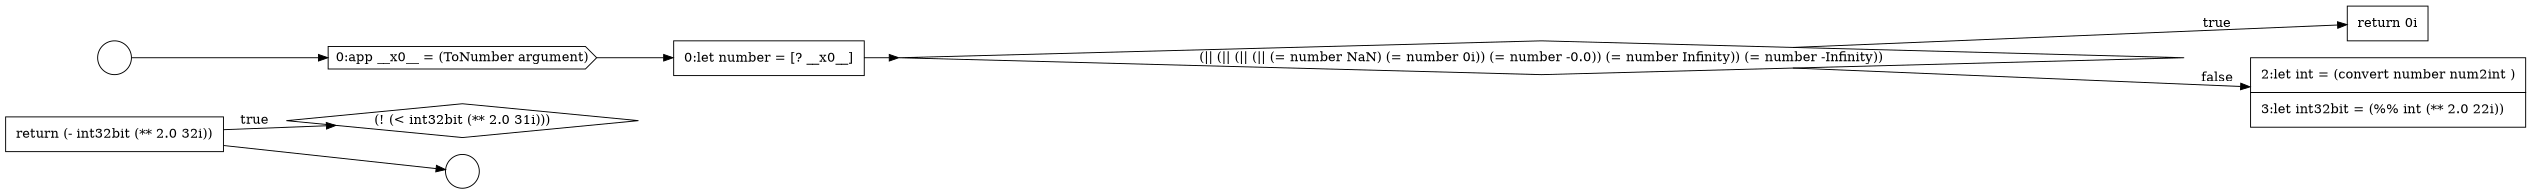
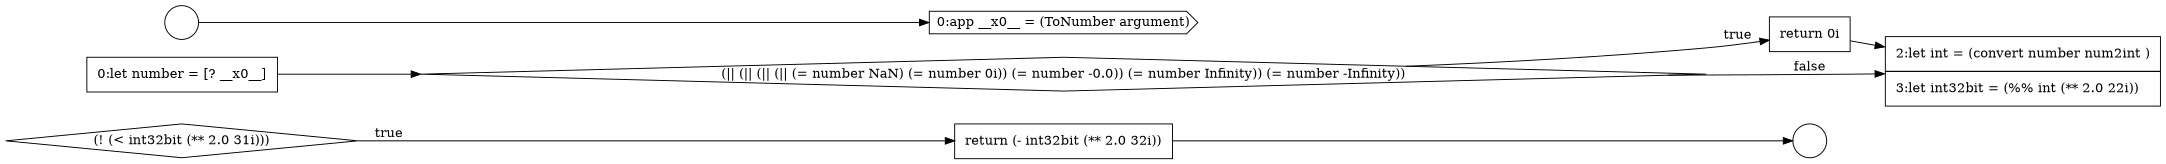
  digraph {
    rankdir=LR
    node [color=black fillcolor=white shape=none style=filled]
    edge [color=black]
    n1 [label=<<font color="black">(! (&lt; int32bit (** 2.0 31i)))</font>> shape=diamond]
    n2 [label=<<font color="black">     <table border="0" cellborder="1" cellspacing="0" cellpadding="10">       <tr><td align="left">return (- int32bit (** 2.0 32i))</td></tr>     </table>   </font>> margin=0]
    n3 [label=" " shape=circle]
    n4 [label=<<font color="black">     <table border="0" cellborder="1" cellspacing="0" cellpadding="10">       <tr><td align="left">0:let number = [? __x0__]</td></tr>     </table>   </font>> margin=0]
    n5 [label=<<font color="black">(|| (|| (|| (|| (= number NaN) (= number 0i)) (= number -0.0)) (= number Infinity)) (= number -Infinity))</font>> shape=diamond]
    n6 [label=<<font color="black">     <table border="0" cellborder="1" cellspacing="0" cellpadding="10">       <tr><td align="left">return 0i</td></tr>     </table>   </font>> margin=0]
    n7 [label=<<font color="black">     <table border="0" cellborder="1" cellspacing="0" cellpadding="10">       <tr><td align="left">2:let int = (convert number num2int )</td></tr>       <tr><td align="left">3:let int32bit = (%% int (** 2.0 22i))</td></tr>     </table>   </font>> margin=0]
    n8 [label=" " shape=circle]
    n9 [label=<<font color="black">0:app __x0__ = (ToNumber argument)</font>> shape=cds]
-   n2 -> n1 [label=<<font color="black">true</font>>]
+   n1 -> n2 [label=<<font color="black">true</font>>]
    n2 -> n3
    n4 -> n5
    n5 -> n6 [label=<<font color="black">true</font>>]
    n5 -> n7 [label=<<font color="black">false</font>>]
+   n6 -> n7
    n8 -> n9
-   n9 -> n4
  }
